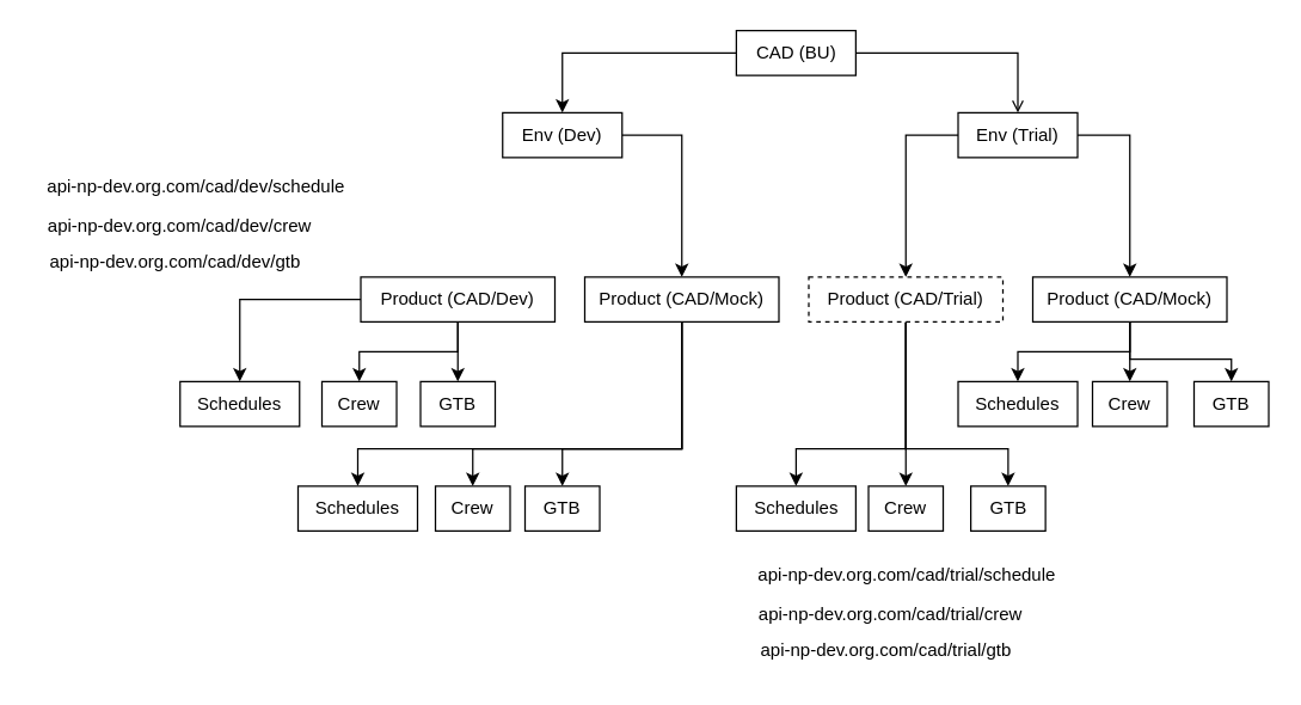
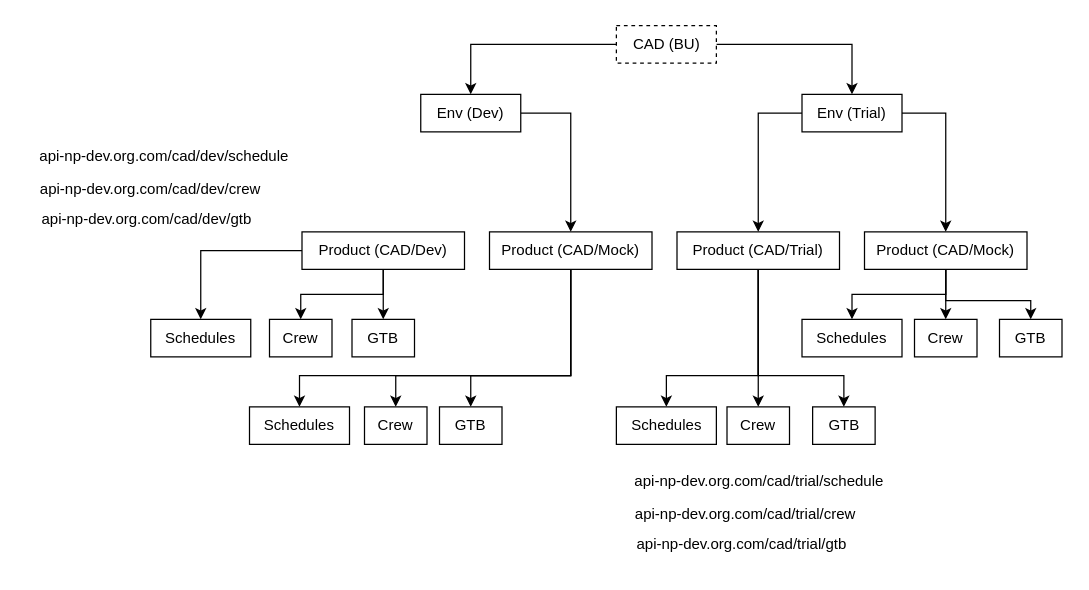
  <mxCell id="0" />
  <mxCell id="1" parent="0" />
  <mxCell id="2" style="edgeStyle=orthogonalEdgeStyle;rounded=0;orthogonalLoop=1;jettySize=auto;html=1;exitX=0;exitY=0.5;exitDx=0;exitDy=0;entryX=0.5;entryY=0;entryDx=0;entryDy=0;" edge="1" parent="1" source="4" target="6"><mxGeometry relative="1" as="geometry" /></mxCell>
- <mxCell id="3" style="edgeStyle=orthogonalEdgeStyle;rounded=0;orthogonalLoop=1;jettySize=auto;html=1;exitX=1;exitY=0.5;exitDx=0;exitDy=0;entryX=0.5;entryY=0;entryDx=0;entryDy=0;endArrow=open;" edge="1" parent="1" source="4" target="9"><mxGeometry relative="1" as="geometry" /></mxCell>
- <mxCell id="4" value="CAD (BU)" style="rounded=0;whiteSpace=wrap;html=1;container=0;" vertex="1" parent="1"><mxGeometry x="492.5" y="20" width="80" height="30" as="geometry" /></mxCell>
+ <mxCell id="3" style="edgeStyle=orthogonalEdgeStyle;rounded=0;orthogonalLoop=1;jettySize=auto;html=1;exitX=1;exitY=0.5;exitDx=0;exitDy=0;entryX=0.5;entryY=0;entryDx=0;entryDy=0;" edge="1" parent="1" source="4" target="9"><mxGeometry relative="1" as="geometry" /></mxCell>
+ <mxCell id="4" value="CAD (BU)" style="rounded=0;whiteSpace=wrap;html=1;container=0;dashed=1;" vertex="1" parent="1"><mxGeometry x="492.5" y="20" width="80" height="30" as="geometry" /></mxCell>
  <mxCell id="5" style="edgeStyle=orthogonalEdgeStyle;rounded=0;orthogonalLoop=1;jettySize=auto;html=1;exitX=1;exitY=0.5;exitDx=0;exitDy=0;entryX=0.5;entryY=0;entryDx=0;entryDy=0;" edge="1" parent="1" source="6" target="16"><mxGeometry relative="1" as="geometry" /></mxCell>
  <mxCell id="6" value="Env (Dev)" style="rounded=0;whiteSpace=wrap;html=1;container=0;" vertex="1" parent="1"><mxGeometry x="336" y="75" width="80" height="30" as="geometry" /></mxCell>
  <mxCell id="7" style="edgeStyle=orthogonalEdgeStyle;rounded=0;orthogonalLoop=1;jettySize=auto;html=1;exitX=0;exitY=0.5;exitDx=0;exitDy=0;entryX=0.5;entryY=0;entryDx=0;entryDy=0;" edge="1" parent="1" source="9" target="20"><mxGeometry relative="1" as="geometry" /></mxCell>
  <mxCell id="8" style="edgeStyle=orthogonalEdgeStyle;rounded=0;orthogonalLoop=1;jettySize=auto;html=1;exitX=1;exitY=0.5;exitDx=0;exitDy=0;entryX=0.5;entryY=0;entryDx=0;entryDy=0;" edge="1" parent="1" source="9" target="24"><mxGeometry relative="1" as="geometry" /></mxCell>
  <mxCell id="9" value="Env (Trial)" style="rounded=0;whiteSpace=wrap;html=1;container=0;" vertex="1" parent="1"><mxGeometry x="641" y="75" width="80" height="30" as="geometry" /></mxCell>
  <mxCell id="10" style="edgeStyle=orthogonalEdgeStyle;rounded=0;orthogonalLoop=1;jettySize=auto;html=1;exitX=0;exitY=0.5;exitDx=0;exitDy=0;entryX=0.5;entryY=0;entryDx=0;entryDy=0;" edge="1" parent="1" source="12" target="25"><mxGeometry relative="1" as="geometry" /></mxCell>
  <mxCell id="11" style="edgeStyle=orthogonalEdgeStyle;rounded=0;orthogonalLoop=1;jettySize=auto;html=1;exitX=0.5;exitY=1;exitDx=0;exitDy=0;entryX=0.5;entryY=0;entryDx=0;entryDy=0;" edge="1" parent="1" source="12" target="28"><mxGeometry relative="1" as="geometry" /></mxCell>
  <mxCell id="12" value="Product (CAD/Dev)" style="rounded=0;whiteSpace=wrap;html=1;container=0;" vertex="1" parent="1"><mxGeometry x="241" y="185" width="130" height="30" as="geometry" /></mxCell>
  <mxCell id="13" style="edgeStyle=orthogonalEdgeStyle;rounded=0;orthogonalLoop=1;jettySize=auto;html=1;exitX=0.5;exitY=1;exitDx=0;exitDy=0;entryX=0.5;entryY=0;entryDx=0;entryDy=0;" edge="1" parent="1" source="16" target="29"><mxGeometry relative="1" as="geometry"><Array as="points"><mxPoint x="456" y="300" /><mxPoint x="239" y="300" /></Array></mxGeometry></mxCell>
  <mxCell id="14" style="edgeStyle=orthogonalEdgeStyle;rounded=0;orthogonalLoop=1;jettySize=auto;html=1;exitX=0.5;exitY=1;exitDx=0;exitDy=0;" edge="1" parent="1" source="16" target="30"><mxGeometry relative="1" as="geometry"><Array as="points"><mxPoint x="456" y="300" /><mxPoint x="316" y="300" /></Array></mxGeometry></mxCell>
  <mxCell id="15" style="edgeStyle=orthogonalEdgeStyle;rounded=0;orthogonalLoop=1;jettySize=auto;html=1;exitX=0.5;exitY=1;exitDx=0;exitDy=0;entryX=0.5;entryY=0;entryDx=0;entryDy=0;" edge="1" parent="1" source="16" target="31"><mxGeometry relative="1" as="geometry"><Array as="points"><mxPoint x="456" y="300" /><mxPoint x="376" y="300" /></Array></mxGeometry></mxCell>
  <mxCell id="16" value="Product (CAD/Mock)" style="rounded=0;whiteSpace=wrap;html=1;container=0;" vertex="1" parent="1"><mxGeometry x="391" y="185" width="130" height="30" as="geometry" /></mxCell>
  <mxCell id="17" style="edgeStyle=orthogonalEdgeStyle;rounded=0;orthogonalLoop=1;jettySize=auto;html=1;exitX=0.5;exitY=1;exitDx=0;exitDy=0;entryX=0.5;entryY=0;entryDx=0;entryDy=0;" edge="1" parent="1" source="20" target="33"><mxGeometry relative="1" as="geometry"><Array as="points"><mxPoint x="606" y="325" /></Array></mxGeometry></mxCell>
  <mxCell id="18" style="edgeStyle=orthogonalEdgeStyle;rounded=0;orthogonalLoop=1;jettySize=auto;html=1;exitX=0.5;exitY=1;exitDx=0;exitDy=0;entryX=0.5;entryY=0;entryDx=0;entryDy=0;" edge="1" parent="1" source="20" target="32"><mxGeometry relative="1" as="geometry"><Array as="points"><mxPoint x="606" y="300" /><mxPoint x="533" y="300" /></Array></mxGeometry></mxCell>
  <mxCell id="19" style="edgeStyle=orthogonalEdgeStyle;rounded=0;orthogonalLoop=1;jettySize=auto;html=1;exitX=0.5;exitY=1;exitDx=0;exitDy=0;entryX=0.5;entryY=0;entryDx=0;entryDy=0;" edge="1" parent="1" source="20" target="34"><mxGeometry relative="1" as="geometry"><Array as="points"><mxPoint x="606" y="300" /><mxPoint x="675" y="300" /></Array></mxGeometry></mxCell>
- <mxCell id="20" value="Product (CAD/Trial)" style="rounded=0;whiteSpace=wrap;html=1;container=0;dashed=1;" vertex="1" parent="1"><mxGeometry x="541" y="185" width="130" height="30" as="geometry" /></mxCell>
+ <mxCell id="20" value="Product (CAD/Trial)" style="rounded=0;whiteSpace=wrap;html=1;container=0;" vertex="1" parent="1"><mxGeometry x="541" y="185" width="130" height="30" as="geometry" /></mxCell>
  <mxCell id="21" style="edgeStyle=orthogonalEdgeStyle;rounded=0;orthogonalLoop=1;jettySize=auto;html=1;exitX=0.5;exitY=1;exitDx=0;exitDy=0;entryX=0.5;entryY=0;entryDx=0;entryDy=0;" edge="1" parent="1" source="24" target="35"><mxGeometry relative="1" as="geometry" /></mxCell>
  <mxCell id="22" style="edgeStyle=orthogonalEdgeStyle;rounded=0;orthogonalLoop=1;jettySize=auto;html=1;exitX=0.5;exitY=1;exitDx=0;exitDy=0;entryX=0.5;entryY=0;entryDx=0;entryDy=0;" edge="1" parent="1" source="24" target="36"><mxGeometry relative="1" as="geometry" /></mxCell>
  <mxCell id="23" style="edgeStyle=orthogonalEdgeStyle;rounded=0;orthogonalLoop=1;jettySize=auto;html=1;entryX=0.5;entryY=0;entryDx=0;entryDy=0;" edge="1" parent="1" target="37"><mxGeometry relative="1" as="geometry"><mxPoint x="756" y="215" as="sourcePoint" /><Array as="points"><mxPoint x="756" y="240" /><mxPoint x="824" y="240" /></Array></mxGeometry></mxCell>
  <mxCell id="24" value="Product (CAD/Mock)" style="rounded=0;whiteSpace=wrap;html=1;container=0;" vertex="1" parent="1"><mxGeometry x="691" y="185" width="130" height="30" as="geometry" /></mxCell>
  <mxCell id="25" value="Schedules" style="rounded=0;whiteSpace=wrap;html=1;container=0;" vertex="1" parent="1"><mxGeometry x="120" y="255" width="80" height="30" as="geometry" /></mxCell>
  <mxCell id="26" style="edgeStyle=orthogonalEdgeStyle;rounded=0;orthogonalLoop=1;jettySize=auto;html=1;exitX=0.5;exitY=1;exitDx=0;exitDy=0;entryX=0.5;entryY=0;entryDx=0;entryDy=0;" edge="1" parent="1" source="12" target="27"><mxGeometry relative="1" as="geometry"><mxPoint x="246" y="200" as="sourcePoint" /></mxGeometry></mxCell>
  <mxCell id="27" value="Crew" style="rounded=0;whiteSpace=wrap;html=1;container=0;" vertex="1" parent="1"><mxGeometry x="215" y="255" width="50" height="30" as="geometry" /></mxCell>
  <mxCell id="28" value="GTB" style="rounded=0;whiteSpace=wrap;html=1;container=0;" vertex="1" parent="1"><mxGeometry x="281" y="255" width="50" height="30" as="geometry" /></mxCell>
  <mxCell id="29" value="Schedules" style="rounded=0;whiteSpace=wrap;html=1;container=0;" vertex="1" parent="1"><mxGeometry x="199" y="325" width="80" height="30" as="geometry" /></mxCell>
  <mxCell id="30" value="Crew" style="rounded=0;whiteSpace=wrap;html=1;container=0;" vertex="1" parent="1"><mxGeometry x="291" y="325" width="50" height="30" as="geometry" /></mxCell>
  <mxCell id="31" value="GTB" style="rounded=0;whiteSpace=wrap;html=1;container=0;" vertex="1" parent="1"><mxGeometry x="351" y="325" width="50" height="30" as="geometry" /></mxCell>
  <mxCell id="32" value="Schedules" style="rounded=0;whiteSpace=wrap;html=1;container=0;" vertex="1" parent="1"><mxGeometry x="492.5" y="325" width="80" height="30" as="geometry" /></mxCell>
  <mxCell id="33" value="Crew" style="rounded=0;whiteSpace=wrap;html=1;container=0;" vertex="1" parent="1"><mxGeometry x="581" y="325" width="50" height="30" as="geometry" /></mxCell>
  <mxCell id="34" value="GTB" style="rounded=0;whiteSpace=wrap;html=1;container=0;" vertex="1" parent="1"><mxGeometry x="649.5" y="325" width="50" height="30" as="geometry" /></mxCell>
  <mxCell id="35" value="Schedules" style="rounded=0;whiteSpace=wrap;html=1;container=0;" vertex="1" parent="1"><mxGeometry x="641" y="255" width="80" height="30" as="geometry" /></mxCell>
  <mxCell id="36" value="Crew" style="rounded=0;whiteSpace=wrap;html=1;container=0;" vertex="1" parent="1"><mxGeometry x="731" y="255" width="50" height="30" as="geometry" /></mxCell>
  <mxCell id="37" value="GTB" style="rounded=0;whiteSpace=wrap;html=1;container=0;" vertex="1" parent="1"><mxGeometry x="799" y="255" width="50" height="30" as="geometry" /></mxCell>
  <mxCell id="38" value="api-np-dev.org.com/cad/dev/schedule" style="text;html=1;align=center;verticalAlign=middle;whiteSpace=wrap;rounded=0;container=0;" vertex="1" parent="1"><mxGeometry x="21" y="110" width="220" height="30" as="geometry" /></mxCell>
  <mxCell id="39" value="api-np-dev.org.com/cad/dev/crew" style="text;html=1;align=center;verticalAlign=middle;whiteSpace=wrap;rounded=0;container=0;" vertex="1" parent="1"><mxGeometry x="20" y="136" width="200" height="30" as="geometry" /></mxCell>
  <mxCell id="40" value="api-np-dev.org.com/cad/dev/gtb" style="text;html=1;align=center;verticalAlign=middle;whiteSpace=wrap;rounded=0;container=0;" vertex="1" parent="1"><mxGeometry x="22" y="160" width="190" height="30" as="geometry" /></mxCell>
  <mxCell id="41" value="api-np-dev.org.com/cad/trial/schedule" style="text;html=1;align=center;verticalAlign=middle;whiteSpace=wrap;rounded=0;container=0;" vertex="1" parent="1"><mxGeometry x="496.5" y="370" width="220" height="30" as="geometry" /></mxCell>
  <mxCell id="42" value="api-np-dev.org.com/cad/trial/crew" style="text;html=1;align=center;verticalAlign=middle;whiteSpace=wrap;rounded=0;container=0;" vertex="1" parent="1"><mxGeometry x="495.5" y="396" width="200" height="30" as="geometry" /></mxCell>
  <mxCell id="43" value="api-np-dev.org.com/cad/trial/gtb" style="text;html=1;align=center;verticalAlign=middle;whiteSpace=wrap;rounded=0;container=0;" vertex="1" parent="1"><mxGeometry x="497.5" y="420" width="190" height="30" as="geometry" /></mxCell>
